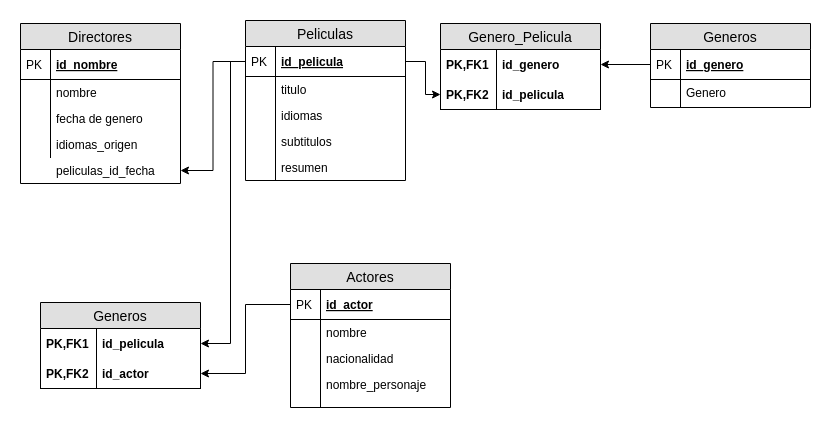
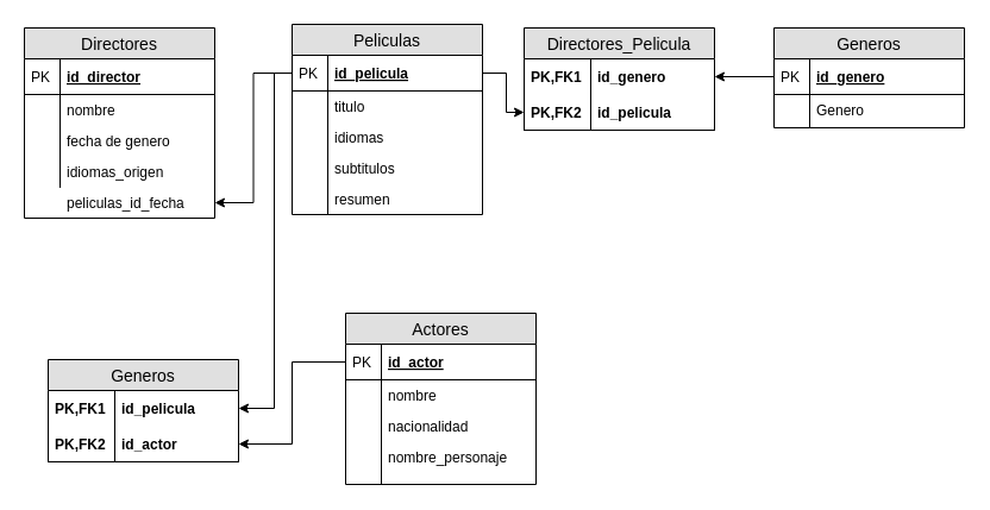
  <mxCell id="0" />
  <mxCell id="1" parent="0" />
  <mxCell id="2" value="Directores" style="swimlane;fontStyle=0;childLayout=stackLayout;horizontal=1;startSize=26;fillColor=#e0e0e0;horizontalStack=0;resizeParent=1;resizeParentMax=0;resizeLast=0;collapsible=1;marginBottom=0;swimlaneFillColor=#ffffff;align=center;fontSize=14;" parent="1" vertex="1"><mxGeometry x="20" y="23" width="160" height="160" as="geometry" /></mxCell>
- <mxCell id="3" value="id_nombre" style="shape=partialRectangle;top=0;left=0;right=0;bottom=1;align=left;verticalAlign=middle;fillColor=none;spacingLeft=34;spacingRight=4;overflow=hidden;rotatable=0;points=[[0,0.5],[1,0.5]];portConstraint=eastwest;dropTarget=0;fontStyle=5;fontSize=12;" parent="2" vertex="1"><mxGeometry y="26" width="160" height="30" as="geometry" /></mxCell>
+ <mxCell id="3" value="id_director" style="shape=partialRectangle;top=0;left=0;right=0;bottom=1;align=left;verticalAlign=middle;fillColor=none;spacingLeft=34;spacingRight=4;overflow=hidden;rotatable=0;points=[[0,0.5],[1,0.5]];portConstraint=eastwest;dropTarget=0;fontStyle=5;fontSize=12;" parent="2" vertex="1"><mxGeometry y="26" width="160" height="30" as="geometry" /></mxCell>
  <mxCell id="4" value="PK" style="shape=partialRectangle;top=0;left=0;bottom=0;fillColor=none;align=left;verticalAlign=middle;spacingLeft=4;spacingRight=4;overflow=hidden;rotatable=0;points=[];portConstraint=eastwest;part=1;fontSize=12;" parent="3" vertex="1" connectable="0"><mxGeometry width="30" height="30" as="geometry" /></mxCell>
  <mxCell id="5" value="nombre" style="shape=partialRectangle;top=0;left=0;right=0;bottom=0;align=left;verticalAlign=top;fillColor=none;spacingLeft=34;spacingRight=4;overflow=hidden;rotatable=0;points=[[0,0.5],[1,0.5]];portConstraint=eastwest;dropTarget=0;fontSize=12;" parent="2" vertex="1"><mxGeometry y="56" width="160" height="26" as="geometry" /></mxCell>
  <mxCell id="6" value="" style="shape=partialRectangle;top=0;left=0;bottom=0;fillColor=none;align=left;verticalAlign=top;spacingLeft=4;spacingRight=4;overflow=hidden;rotatable=0;points=[];portConstraint=eastwest;part=1;fontSize=12;" parent="5" vertex="1" connectable="0"><mxGeometry width="30" height="26" as="geometry" /></mxCell>
  <mxCell id="7" value="fecha de genero" style="shape=partialRectangle;top=0;left=0;right=0;bottom=0;align=left;verticalAlign=top;fillColor=none;spacingLeft=34;spacingRight=4;overflow=hidden;rotatable=0;points=[[0,0.5],[1,0.5]];portConstraint=eastwest;dropTarget=0;fontSize=12;" parent="2" vertex="1"><mxGeometry y="82" width="160" height="26" as="geometry" /></mxCell>
  <mxCell id="8" value="" style="shape=partialRectangle;top=0;left=0;bottom=0;fillColor=none;align=left;verticalAlign=top;spacingLeft=4;spacingRight=4;overflow=hidden;rotatable=0;points=[];portConstraint=eastwest;part=1;fontSize=12;" parent="7" vertex="1" connectable="0"><mxGeometry width="30" height="26" as="geometry" /></mxCell>
  <mxCell id="9" value="idiomas_origen" style="shape=partialRectangle;top=0;left=0;right=0;bottom=0;align=left;verticalAlign=top;fillColor=none;spacingLeft=34;spacingRight=4;overflow=hidden;rotatable=0;points=[[0,0.5],[1,0.5]];portConstraint=eastwest;dropTarget=0;fontSize=12;" parent="2" vertex="1"><mxGeometry y="108" width="160" height="26" as="geometry" /></mxCell>
  <mxCell id="10" value="" style="shape=partialRectangle;top=0;left=0;bottom=0;fillColor=none;align=left;verticalAlign=top;spacingLeft=4;spacingRight=4;overflow=hidden;rotatable=0;points=[];portConstraint=eastwest;part=1;fontSize=12;" parent="9" vertex="1" connectable="0"><mxGeometry width="30" height="26" as="geometry" /></mxCell>
  <mxCell id="11" value="peliculas_id_fecha" style="shape=partialRectangle;top=0;left=0;right=0;bottom=0;align=left;verticalAlign=top;fillColor=none;spacingLeft=34;spacingRight=4;overflow=hidden;rotatable=0;points=[[0,0.5],[1,0.5]];portConstraint=eastwest;dropTarget=0;fontSize=12;" parent="2" vertex="1"><mxGeometry y="134" width="160" height="26" as="geometry" /></mxCell>
  <mxCell id="12" value="Peliculas" style="swimlane;fontStyle=0;childLayout=stackLayout;horizontal=1;startSize=26;fillColor=#e0e0e0;horizontalStack=0;resizeParent=1;resizeParentMax=0;resizeLast=0;collapsible=1;marginBottom=0;swimlaneFillColor=#ffffff;align=center;fontSize=14;" parent="1" vertex="1"><mxGeometry x="245" y="20" width="160" height="160" as="geometry" /></mxCell>
  <mxCell id="13" value="id_pelicula" style="shape=partialRectangle;top=0;left=0;right=0;bottom=1;align=left;verticalAlign=middle;fillColor=none;spacingLeft=34;spacingRight=4;overflow=hidden;rotatable=0;points=[[0,0.5],[1,0.5]];portConstraint=eastwest;dropTarget=0;fontStyle=5;fontSize=12;" parent="12" vertex="1"><mxGeometry y="26" width="160" height="30" as="geometry" /></mxCell>
  <mxCell id="14" value="PK" style="shape=partialRectangle;top=0;left=0;bottom=0;fillColor=none;align=left;verticalAlign=middle;spacingLeft=4;spacingRight=4;overflow=hidden;rotatable=0;points=[];portConstraint=eastwest;part=1;fontSize=12;" parent="13" vertex="1" connectable="0"><mxGeometry width="30" height="30" as="geometry" /></mxCell>
  <mxCell id="15" value="titulo" style="shape=partialRectangle;top=0;left=0;right=0;bottom=0;align=left;verticalAlign=top;fillColor=none;spacingLeft=34;spacingRight=4;overflow=hidden;rotatable=0;points=[[0,0.5],[1,0.5]];portConstraint=eastwest;dropTarget=0;fontSize=12;" parent="12" vertex="1"><mxGeometry y="56" width="160" height="26" as="geometry" /></mxCell>
  <mxCell id="16" value="" style="shape=partialRectangle;top=0;left=0;bottom=0;fillColor=none;align=left;verticalAlign=top;spacingLeft=4;spacingRight=4;overflow=hidden;rotatable=0;points=[];portConstraint=eastwest;part=1;fontSize=12;" parent="15" vertex="1" connectable="0"><mxGeometry width="30" height="26" as="geometry" /></mxCell>
  <mxCell id="17" value="idiomas" style="shape=partialRectangle;top=0;left=0;right=0;bottom=0;align=left;verticalAlign=top;fillColor=none;spacingLeft=34;spacingRight=4;overflow=hidden;rotatable=0;points=[[0,0.5],[1,0.5]];portConstraint=eastwest;dropTarget=0;fontSize=12;" parent="12" vertex="1"><mxGeometry y="82" width="160" height="26" as="geometry" /></mxCell>
  <mxCell id="18" value="" style="shape=partialRectangle;top=0;left=0;bottom=0;fillColor=none;align=left;verticalAlign=top;spacingLeft=4;spacingRight=4;overflow=hidden;rotatable=0;points=[];portConstraint=eastwest;part=1;fontSize=12;" parent="17" vertex="1" connectable="0"><mxGeometry width="30" height="26" as="geometry" /></mxCell>
  <mxCell id="19" value="subtitulos" style="shape=partialRectangle;top=0;left=0;right=0;bottom=0;align=left;verticalAlign=top;fillColor=none;spacingLeft=34;spacingRight=4;overflow=hidden;rotatable=0;points=[[0,0.5],[1,0.5]];portConstraint=eastwest;dropTarget=0;fontSize=12;" parent="12" vertex="1"><mxGeometry y="108" width="160" height="26" as="geometry" /></mxCell>
  <mxCell id="20" value="" style="shape=partialRectangle;top=0;left=0;bottom=0;fillColor=none;align=left;verticalAlign=top;spacingLeft=4;spacingRight=4;overflow=hidden;rotatable=0;points=[];portConstraint=eastwest;part=1;fontSize=12;" parent="19" vertex="1" connectable="0"><mxGeometry width="30" height="26" as="geometry" /></mxCell>
  <mxCell id="21" value="resumen" style="shape=partialRectangle;top=0;left=0;right=0;bottom=0;align=left;verticalAlign=top;fillColor=none;spacingLeft=34;spacingRight=4;overflow=hidden;rotatable=0;points=[[0,0.5],[1,0.5]];portConstraint=eastwest;dropTarget=0;fontSize=12;" parent="12" vertex="1"><mxGeometry y="134" width="160" height="26" as="geometry" /></mxCell>
  <mxCell id="22" value="" style="shape=partialRectangle;top=0;left=0;bottom=0;fillColor=none;align=left;verticalAlign=top;spacingLeft=4;spacingRight=4;overflow=hidden;rotatable=0;points=[];portConstraint=eastwest;part=1;fontSize=12;" parent="21" vertex="1" connectable="0"><mxGeometry width="30" height="26" as="geometry" /></mxCell>
  <mxCell id="23" style="edgeStyle=orthogonalEdgeStyle;rounded=0;orthogonalLoop=1;jettySize=auto;html=1;entryX=1;entryY=0.5;entryDx=0;entryDy=0;" parent="1" source="13" target="11" edge="1"><mxGeometry relative="1" as="geometry" /></mxCell>
- <mxCell id="24" value="Genero_Pelicula" style="swimlane;fontStyle=0;childLayout=stackLayout;horizontal=1;startSize=26;fillColor=#e0e0e0;horizontalStack=0;resizeParent=1;resizeParentMax=0;resizeLast=0;collapsible=1;marginBottom=0;swimlaneFillColor=#ffffff;align=center;fontSize=14;" parent="1" vertex="1"><mxGeometry x="440" y="23" width="160" height="86" as="geometry" /></mxCell>
+ <mxCell id="24" value="Directores_Pelicula" style="swimlane;fontStyle=0;childLayout=stackLayout;horizontal=1;startSize=26;fillColor=#e0e0e0;horizontalStack=0;resizeParent=1;resizeParentMax=0;resizeLast=0;collapsible=1;marginBottom=0;swimlaneFillColor=#ffffff;align=center;fontSize=14;" parent="1" vertex="1"><mxGeometry x="440" y="23" width="160" height="86" as="geometry" /></mxCell>
  <mxCell id="25" value="id_genero" style="shape=partialRectangle;top=0;left=0;right=0;bottom=0;align=left;verticalAlign=middle;fillColor=none;spacingLeft=60;spacingRight=4;overflow=hidden;rotatable=0;points=[[0,0.5],[1,0.5]];portConstraint=eastwest;dropTarget=0;fontStyle=1;fontSize=12;" parent="24" vertex="1"><mxGeometry y="26" width="160" height="30" as="geometry" /></mxCell>
  <mxCell id="26" value="PK,FK1" style="shape=partialRectangle;fontStyle=1;top=0;left=0;bottom=0;fillColor=none;align=left;verticalAlign=middle;spacingLeft=4;spacingRight=4;overflow=hidden;rotatable=0;points=[];portConstraint=eastwest;part=1;fontSize=12;" parent="25" vertex="1" connectable="0"><mxGeometry width="56" height="30" as="geometry" /></mxCell>
  <mxCell id="27" value="id_pelicula" style="shape=partialRectangle;top=0;left=0;right=0;bottom=1;align=left;verticalAlign=middle;fillColor=none;spacingLeft=60;spacingRight=4;overflow=hidden;rotatable=0;points=[[0,0.5],[1,0.5]];portConstraint=eastwest;dropTarget=0;fontStyle=1;fontSize=12;" parent="24" vertex="1"><mxGeometry y="56" width="160" height="30" as="geometry" /></mxCell>
  <mxCell id="28" value="PK,FK2" style="shape=partialRectangle;fontStyle=1;top=0;left=0;bottom=0;fillColor=none;align=left;verticalAlign=middle;spacingLeft=4;spacingRight=4;overflow=hidden;rotatable=0;points=[];portConstraint=eastwest;part=1;fontSize=12;" parent="27" vertex="1" connectable="0"><mxGeometry width="56" height="30" as="geometry" /></mxCell>
  <mxCell id="29" style="edgeStyle=orthogonalEdgeStyle;rounded=0;orthogonalLoop=1;jettySize=auto;html=1;exitX=1;exitY=0.5;exitDx=0;exitDy=0;entryX=0;entryY=0.5;entryDx=0;entryDy=0;" parent="1" source="13" target="27" edge="1"><mxGeometry relative="1" as="geometry" /></mxCell>
  <mxCell id="30" style="edgeStyle=orthogonalEdgeStyle;rounded=0;orthogonalLoop=1;jettySize=auto;html=1;exitX=0;exitY=0.5;exitDx=0;exitDy=0;entryX=1;entryY=0.5;entryDx=0;entryDy=0;" parent="1" source="46" target="43" edge="1"><mxGeometry relative="1" as="geometry" /></mxCell>
  <mxCell id="31" style="edgeStyle=orthogonalEdgeStyle;rounded=0;orthogonalLoop=1;jettySize=auto;html=1;exitX=0;exitY=0.5;exitDx=0;exitDy=0;entryX=1;entryY=0.5;entryDx=0;entryDy=0;" parent="1" source="13" target="41" edge="1"><mxGeometry relative="1" as="geometry"><Array as="points"><mxPoint x="230" y="61" /><mxPoint x="230" y="343" /></Array></mxGeometry></mxCell>
  <mxCell id="32" value="Generos" style="swimlane;fontStyle=0;childLayout=stackLayout;horizontal=1;startSize=26;fillColor=#e0e0e0;horizontalStack=0;resizeParent=1;resizeParentMax=0;resizeLast=0;collapsible=1;marginBottom=0;swimlaneFillColor=#ffffff;align=center;fontSize=14;" parent="1" vertex="1"><mxGeometry x="650" y="23" width="160" height="84" as="geometry" /></mxCell>
  <mxCell id="33" value="id_genero" style="shape=partialRectangle;top=0;left=0;right=0;bottom=1;align=left;verticalAlign=middle;fillColor=none;spacingLeft=34;spacingRight=4;overflow=hidden;rotatable=0;points=[[0,0.5],[1,0.5]];portConstraint=eastwest;dropTarget=0;fontStyle=5;fontSize=12;" parent="32" vertex="1"><mxGeometry y="26" width="160" height="30" as="geometry" /></mxCell>
  <mxCell id="34" value="PK" style="shape=partialRectangle;top=0;left=0;bottom=0;fillColor=none;align=left;verticalAlign=middle;spacingLeft=4;spacingRight=4;overflow=hidden;rotatable=0;points=[];portConstraint=eastwest;part=1;fontSize=12;" parent="33" vertex="1" connectable="0"><mxGeometry width="30" height="30" as="geometry" /></mxCell>
  <mxCell id="35" value="Genero" style="shape=partialRectangle;top=0;left=0;right=0;bottom=0;align=left;verticalAlign=top;fillColor=none;spacingLeft=34;spacingRight=4;overflow=hidden;rotatable=0;points=[[0,0.5],[1,0.5]];portConstraint=eastwest;dropTarget=0;fontSize=12;" parent="32" vertex="1"><mxGeometry y="56" width="160" height="26" as="geometry" /></mxCell>
  <mxCell id="36" value="" style="shape=partialRectangle;top=0;left=0;bottom=0;fillColor=none;align=left;verticalAlign=top;spacingLeft=4;spacingRight=4;overflow=hidden;rotatable=0;points=[];portConstraint=eastwest;part=1;fontSize=12;" parent="35" vertex="1" connectable="0"><mxGeometry width="30" height="26" as="geometry" /></mxCell>
  <mxCell id="37" value="" style="shape=partialRectangle;top=0;left=0;right=0;bottom=0;align=left;verticalAlign=top;fillColor=none;spacingLeft=34;spacingRight=4;overflow=hidden;rotatable=0;points=[[0,0.5],[1,0.5]];portConstraint=eastwest;dropTarget=0;fontSize=12;" parent="32" vertex="1"><mxGeometry y="82" width="160" height="2" as="geometry" /></mxCell>
  <mxCell id="38" value="" style="shape=partialRectangle;top=0;left=0;bottom=0;fillColor=none;align=left;verticalAlign=top;spacingLeft=4;spacingRight=4;overflow=hidden;rotatable=0;points=[];portConstraint=eastwest;part=1;fontSize=12;" parent="37" vertex="1" connectable="0"><mxGeometry width="30" height="2" as="geometry" /></mxCell>
  <mxCell id="39" style="edgeStyle=orthogonalEdgeStyle;rounded=0;orthogonalLoop=1;jettySize=auto;html=1;exitX=0;exitY=0.5;exitDx=0;exitDy=0;entryX=1;entryY=0.5;entryDx=0;entryDy=0;" parent="1" source="33" target="25" edge="1"><mxGeometry relative="1" as="geometry" /></mxCell>
  <mxCell id="40" value="Generos" style="swimlane;fontStyle=0;childLayout=stackLayout;horizontal=1;startSize=26;fillColor=#e0e0e0;horizontalStack=0;resizeParent=1;resizeParentMax=0;resizeLast=0;collapsible=1;marginBottom=0;swimlaneFillColor=#ffffff;align=center;fontSize=14;" parent="1" vertex="1"><mxGeometry x="40" y="302" width="160" height="86" as="geometry" /></mxCell>
  <mxCell id="41" value="id_pelicula" style="shape=partialRectangle;top=0;left=0;right=0;bottom=0;align=left;verticalAlign=middle;fillColor=none;spacingLeft=60;spacingRight=4;overflow=hidden;rotatable=0;points=[[0,0.5],[1,0.5]];portConstraint=eastwest;dropTarget=0;fontStyle=1;fontSize=12;" parent="40" vertex="1"><mxGeometry y="26" width="160" height="30" as="geometry" /></mxCell>
  <mxCell id="42" value="PK,FK1" style="shape=partialRectangle;fontStyle=1;top=0;left=0;bottom=0;fillColor=none;align=left;verticalAlign=middle;spacingLeft=4;spacingRight=4;overflow=hidden;rotatable=0;points=[];portConstraint=eastwest;part=1;fontSize=12;" parent="41" vertex="1" connectable="0"><mxGeometry width="56" height="30" as="geometry" /></mxCell>
  <mxCell id="43" value="id_actor" style="shape=partialRectangle;top=0;left=0;right=0;bottom=1;align=left;verticalAlign=middle;fillColor=none;spacingLeft=60;spacingRight=4;overflow=hidden;rotatable=0;points=[[0,0.5],[1,0.5]];portConstraint=eastwest;dropTarget=0;fontStyle=1;fontSize=12;" parent="40" vertex="1"><mxGeometry y="56" width="160" height="30" as="geometry" /></mxCell>
  <mxCell id="44" value="PK,FK2" style="shape=partialRectangle;fontStyle=1;top=0;left=0;bottom=0;fillColor=none;align=left;verticalAlign=middle;spacingLeft=4;spacingRight=4;overflow=hidden;rotatable=0;points=[];portConstraint=eastwest;part=1;fontSize=12;" parent="43" vertex="1" connectable="0"><mxGeometry width="56" height="30" as="geometry" /></mxCell>
  <mxCell id="45" value="Actores" style="swimlane;fontStyle=0;childLayout=stackLayout;horizontal=1;startSize=26;fillColor=#e0e0e0;horizontalStack=0;resizeParent=1;resizeParentMax=0;resizeLast=0;collapsible=1;marginBottom=0;swimlaneFillColor=#ffffff;align=center;fontSize=14;" parent="1" vertex="1"><mxGeometry x="290" y="263" width="160" height="144" as="geometry" /></mxCell>
  <mxCell id="46" value="id_actor" style="shape=partialRectangle;top=0;left=0;right=0;bottom=1;align=left;verticalAlign=middle;fillColor=none;spacingLeft=34;spacingRight=4;overflow=hidden;rotatable=0;points=[[0,0.5],[1,0.5]];portConstraint=eastwest;dropTarget=0;fontStyle=5;fontSize=12;" parent="45" vertex="1"><mxGeometry y="26" width="160" height="30" as="geometry" /></mxCell>
  <mxCell id="47" value="PK" style="shape=partialRectangle;top=0;left=0;bottom=0;fillColor=none;align=left;verticalAlign=middle;spacingLeft=4;spacingRight=4;overflow=hidden;rotatable=0;points=[];portConstraint=eastwest;part=1;fontSize=12;" parent="46" vertex="1" connectable="0"><mxGeometry width="30" height="30" as="geometry" /></mxCell>
  <mxCell id="48" value="nombre" style="shape=partialRectangle;top=0;left=0;right=0;bottom=0;align=left;verticalAlign=top;fillColor=none;spacingLeft=34;spacingRight=4;overflow=hidden;rotatable=0;points=[[0,0.5],[1,0.5]];portConstraint=eastwest;dropTarget=0;fontSize=12;" parent="45" vertex="1"><mxGeometry y="56" width="160" height="26" as="geometry" /></mxCell>
  <mxCell id="49" value="" style="shape=partialRectangle;top=0;left=0;bottom=0;fillColor=none;align=left;verticalAlign=top;spacingLeft=4;spacingRight=4;overflow=hidden;rotatable=0;points=[];portConstraint=eastwest;part=1;fontSize=12;" parent="48" vertex="1" connectable="0"><mxGeometry width="30" height="26" as="geometry" /></mxCell>
  <mxCell id="50" value="nacionalidad" style="shape=partialRectangle;top=0;left=0;right=0;bottom=0;align=left;verticalAlign=top;fillColor=none;spacingLeft=34;spacingRight=4;overflow=hidden;rotatable=0;points=[[0,0.5],[1,0.5]];portConstraint=eastwest;dropTarget=0;fontSize=12;" parent="45" vertex="1"><mxGeometry y="82" width="160" height="26" as="geometry" /></mxCell>
  <mxCell id="51" value="" style="shape=partialRectangle;top=0;left=0;bottom=0;fillColor=none;align=left;verticalAlign=top;spacingLeft=4;spacingRight=4;overflow=hidden;rotatable=0;points=[];portConstraint=eastwest;part=1;fontSize=12;" parent="50" vertex="1" connectable="0"><mxGeometry width="30" height="26" as="geometry" /></mxCell>
  <mxCell id="52" value="nombre_personaje" style="shape=partialRectangle;top=0;left=0;right=0;bottom=0;align=left;verticalAlign=top;fillColor=none;spacingLeft=34;spacingRight=4;overflow=hidden;rotatable=0;points=[[0,0.5],[1,0.5]];portConstraint=eastwest;dropTarget=0;fontSize=12;" parent="45" vertex="1"><mxGeometry y="108" width="160" height="26" as="geometry" /></mxCell>
  <mxCell id="53" value="" style="shape=partialRectangle;top=0;left=0;bottom=0;fillColor=none;align=left;verticalAlign=top;spacingLeft=4;spacingRight=4;overflow=hidden;rotatable=0;points=[];portConstraint=eastwest;part=1;fontSize=12;" parent="52" vertex="1" connectable="0"><mxGeometry width="30" height="26" as="geometry" /></mxCell>
  <mxCell id="54" value="" style="shape=partialRectangle;top=0;left=0;right=0;bottom=0;align=left;verticalAlign=top;fillColor=none;spacingLeft=34;spacingRight=4;overflow=hidden;rotatable=0;points=[[0,0.5],[1,0.5]];portConstraint=eastwest;dropTarget=0;fontSize=12;" parent="45" vertex="1"><mxGeometry y="134" width="160" height="10" as="geometry" /></mxCell>
  <mxCell id="55" value="" style="shape=partialRectangle;top=0;left=0;bottom=0;fillColor=none;align=left;verticalAlign=top;spacingLeft=4;spacingRight=4;overflow=hidden;rotatable=0;points=[];portConstraint=eastwest;part=1;fontSize=12;" parent="54" vertex="1" connectable="0"><mxGeometry width="30" height="10" as="geometry" /></mxCell>
